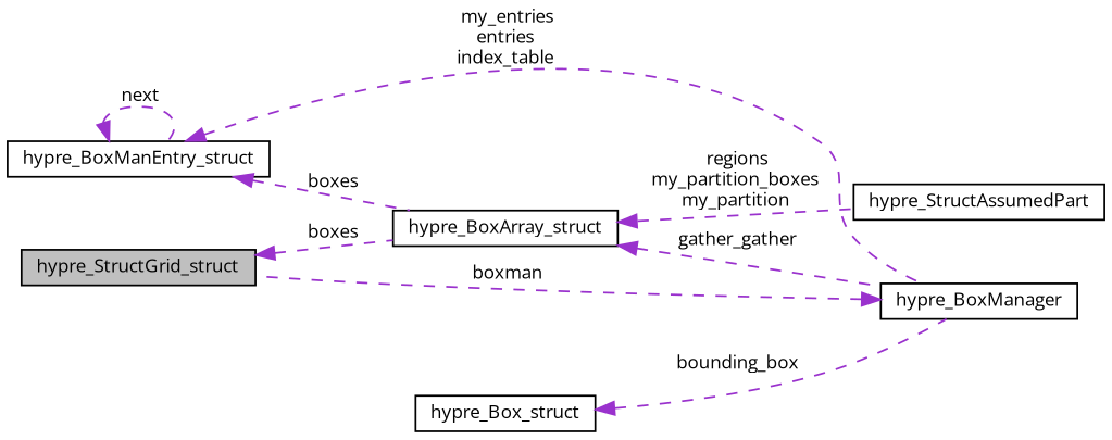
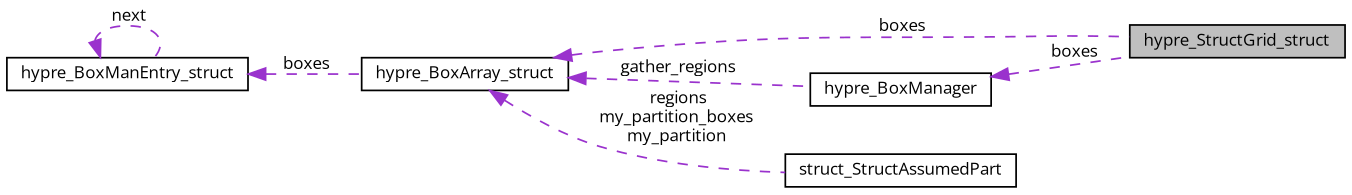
  digraph {
    fontname="Open Sans"
    rankdir=LR
    node [color=black fillcolor=white fontname="Open Sans" fontsize=10 shape=record style=filled]
    edge [color=darkorchid3 dir=back fontname="Open Sans" fontsize=10 labelfontname=Helvetica labelfontsize=10 style=dashed]
    n1 [fillcolor=grey75 fontcolor=black height=0.2 label=hypre_StructGrid_struct width=0.4]
    n2 [height=0.2 label=hypre_BoxArray_struct width=0.4]
    n3 [height=0.2 label=hypre_BoxManager width=0.4]
-   n4 [height=0.2 label=hypre_StructAssumedPart width=0.4]
-   n5 [height=0.2 label=hypre_Box_struct width=0.4]
+   n4 [height=0.2 label=struct_StructAssumedPart width=0.4]
    n6 [height=0.2 label=hypre_BoxManEntry_struct width=0.4]
-   n1 -> n2 [label=" boxes"]
-   n2 -> n3 [label=" gather_gather"]
+   n2 -> n1 [label=" boxes"]
+   n2 -> n3 [label=" gather_regions"]
    n2 -> n4 [label=" regions\nmy_partition_boxes\nmy_partition"]
-   n3 -> n1 [label=" boxman"]
-   n5 -> n3 [label=" bounding_box"]
+   n3 -> n1 [label=" boxes"]
    n6 -> n2 [label=" boxes"]
-   n6 -> n3 [label=" my_entries\nentries\nindex_table"]
    n6 -> n6 [label=" next"]
  }
